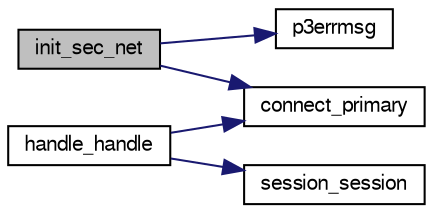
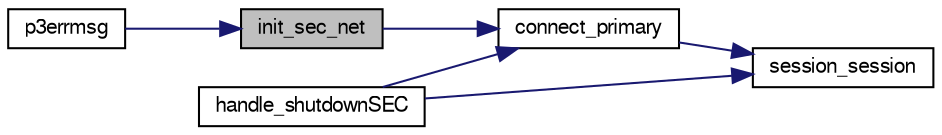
  digraph {
    rankdir=LR
    node [color=black fontname=FreeSans fontsize=10 shape=record]
    edge [color=midnightblue fontname=FreeSans fontsize=10 labelfontname=FreeSans labelfontsize=10 style=solid]
    n1 [fillcolor=grey75 fontcolor=black height=0.2 label=init_sec_net style=filled width=0.4]
    n2 [height=0.2 label=connect_primary width=0.4]
    n3 [height=0.2 label=p3errmsg width=0.4]
    n4 [height=0.2 label=session_session width=0.4]
-   n5 [height=0.2 label=handle_handle width=0.4]
+   n5 [height=0.2 label=handle_shutdownSEC width=0.4]
    n1 -> n2
-   n1 -> n3
+   n3 -> n1
+   n2 -> n4
    n5 -> n2
    n5 -> n4
  }
